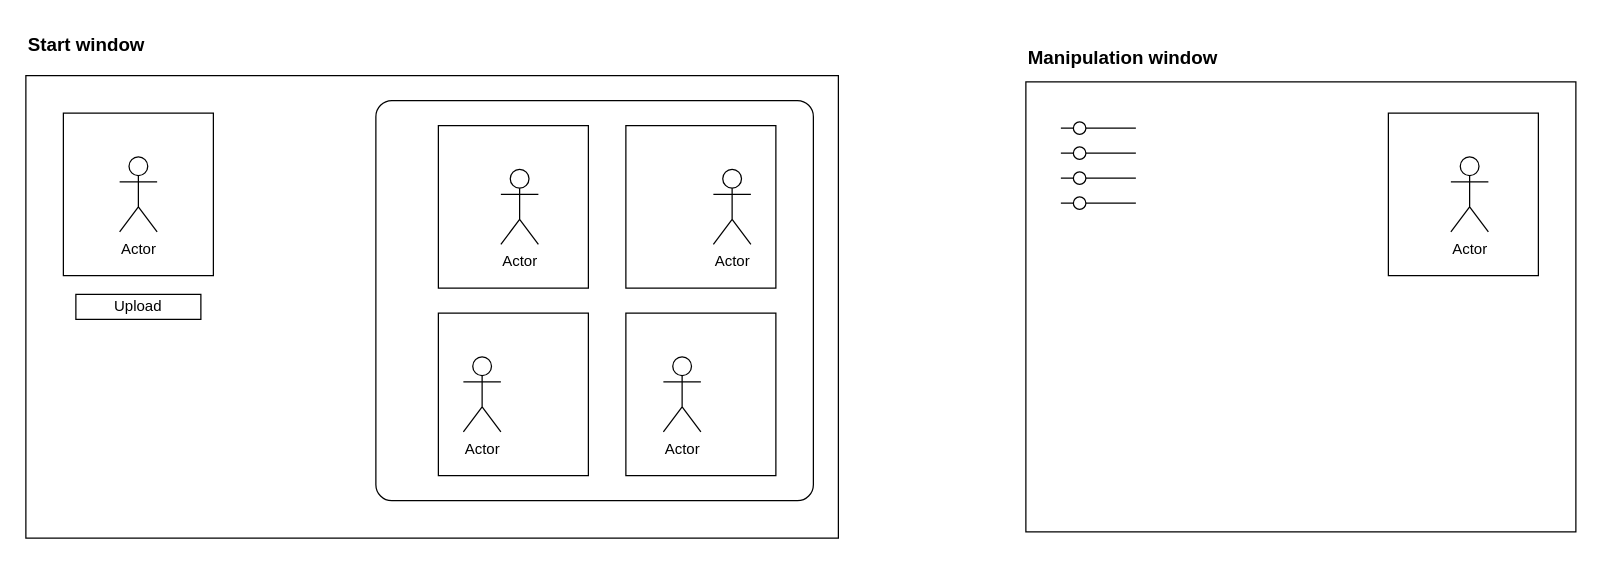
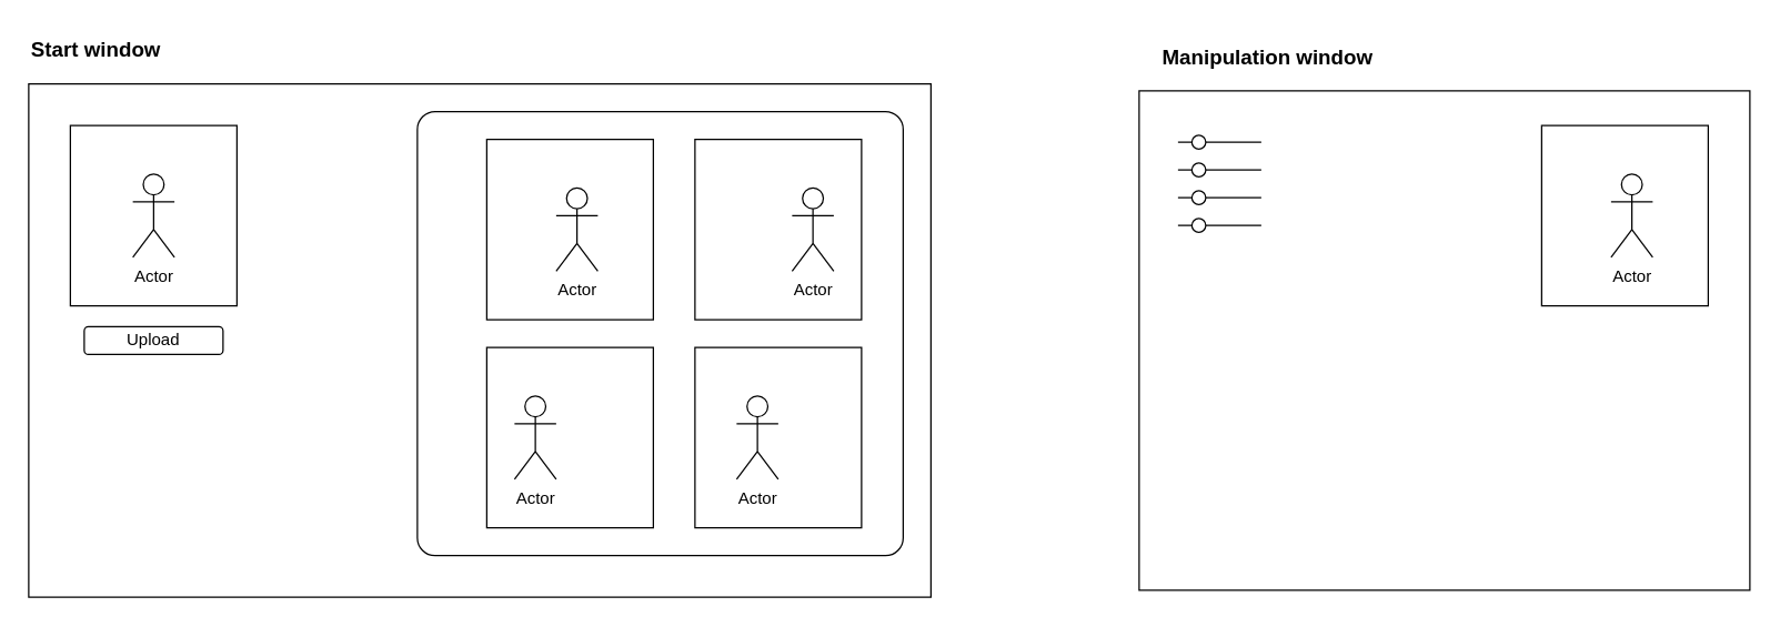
  <mxCell id="0" />
  <mxCell id="1" parent="0" />
  <mxCell id="2" value="" style="rounded=0;whiteSpace=wrap;html=1;" parent="1" vertex="1"><mxGeometry x="20" y="60" width="650" height="370" as="geometry" /></mxCell>
  <mxCell id="3" value="" style="rounded=0;whiteSpace=wrap;html=1;" parent="1" vertex="1"><mxGeometry x="50" y="90" width="120" height="130" as="geometry" /></mxCell>
  <mxCell id="4" value="" style="rounded=1;whiteSpace=wrap;html=1;arcSize=4;" parent="1" vertex="1"><mxGeometry x="300" y="80" width="350" height="320" as="geometry" /></mxCell>
  <mxCell id="5" value="" style="rounded=0;whiteSpace=wrap;html=1;" parent="1" vertex="1"><mxGeometry x="500" y="100" width="120" height="130" as="geometry" /></mxCell>
  <mxCell id="6" value="" style="rounded=0;whiteSpace=wrap;html=1;" parent="1" vertex="1"><mxGeometry x="500" y="250" width="120" height="130" as="geometry" /></mxCell>
  <mxCell id="7" value="" style="rounded=0;whiteSpace=wrap;html=1;" parent="1" vertex="1"><mxGeometry x="350" y="250" width="120" height="130" as="geometry" /></mxCell>
  <mxCell id="8" value="" style="rounded=0;whiteSpace=wrap;html=1;" parent="1" vertex="1"><mxGeometry x="350" y="100" width="120" height="130" as="geometry" /></mxCell>
- <mxCell id="9" value="Upload" style="whiteSpace=wrap;html=1;rounded=0;" parent="1" vertex="1"><mxGeometry x="60" y="235" width="100" height="20" as="geometry" /></mxCell>
+ <mxCell id="9" value="Upload" style="rounded=1;whiteSpace=wrap;html=1;" parent="1" vertex="1"><mxGeometry x="60" y="235" width="100" height="20" as="geometry" /></mxCell>
  <mxCell id="10" value="Actor" style="shape=umlActor;verticalLabelPosition=bottom;verticalAlign=top;html=1;outlineConnect=0;" parent="1" vertex="1"><mxGeometry x="95" y="125" width="30" height="60" as="geometry" /></mxCell>
  <mxCell id="11" value="Actor" style="shape=umlActor;verticalLabelPosition=bottom;verticalAlign=top;html=1;outlineConnect=0;" parent="1" vertex="1"><mxGeometry x="400" y="135" width="30" height="60" as="geometry" /></mxCell>
  <mxCell id="12" value="Actor" style="shape=umlActor;verticalLabelPosition=bottom;verticalAlign=top;html=1;outlineConnect=0;" parent="1" vertex="1"><mxGeometry x="570" y="135" width="30" height="60" as="geometry" /></mxCell>
  <mxCell id="13" value="Actor" style="shape=umlActor;verticalLabelPosition=bottom;verticalAlign=top;html=1;outlineConnect=0;" parent="1" vertex="1"><mxGeometry x="370" y="285" width="30" height="60" as="geometry" /></mxCell>
  <mxCell id="14" value="Actor" style="shape=umlActor;verticalLabelPosition=bottom;verticalAlign=top;html=1;outlineConnect=0;" parent="1" vertex="1"><mxGeometry x="530" y="285" width="30" height="60" as="geometry" /></mxCell>
  <mxCell id="15" value="" style="rounded=0;whiteSpace=wrap;html=1;" parent="1" vertex="1"><mxGeometry x="820" y="65" width="440" height="360" as="geometry" /></mxCell>
  <mxCell id="16" value="" style="rounded=0;whiteSpace=wrap;html=1;" parent="1" vertex="1"><mxGeometry x="1110" y="90" width="120" height="130" as="geometry" /></mxCell>
  <mxCell id="17" value="Actor" style="shape=umlActor;verticalLabelPosition=bottom;verticalAlign=top;html=1;outlineConnect=0;" parent="1" vertex="1"><mxGeometry x="1160" y="125" width="30" height="60" as="geometry" /></mxCell>
  <mxCell id="18" value="" style="group" parent="1" vertex="1" connectable="0"><mxGeometry x="848" y="97" width="60.0" height="10" as="geometry" /></mxCell>
  <mxCell id="19" value="" style="endArrow=none;html=1;startArrow=none;" parent="18" source="21" edge="1"><mxGeometry width="50" height="50" relative="1" as="geometry"><mxPoint x="2.274e-13" y="5" as="sourcePoint" /><mxPoint x="60.0" y="5" as="targetPoint" /></mxGeometry></mxCell>
  <mxCell id="20" value="" style="endArrow=none;html=1;" parent="18" target="21" edge="1"><mxGeometry width="50" height="50" relative="1" as="geometry"><mxPoint y="5" as="sourcePoint" /><mxPoint x="60" y="5" as="targetPoint" /></mxGeometry></mxCell>
  <mxCell id="21" value="" style="ellipse;whiteSpace=wrap;html=1;aspect=fixed;" parent="18" vertex="1"><mxGeometry x="10.0" width="10" height="10" as="geometry" /></mxCell>
  <mxCell id="22" value="" style="group" parent="1" vertex="1" connectable="0"><mxGeometry x="848" y="117" width="60.0" height="10" as="geometry" /></mxCell>
  <mxCell id="23" value="" style="endArrow=none;html=1;startArrow=none;" parent="22" source="25" edge="1"><mxGeometry width="50" height="50" relative="1" as="geometry"><mxPoint x="2.274e-13" y="5" as="sourcePoint" /><mxPoint x="60.0" y="5" as="targetPoint" /></mxGeometry></mxCell>
  <mxCell id="24" value="" style="endArrow=none;html=1;" parent="22" target="25" edge="1"><mxGeometry width="50" height="50" relative="1" as="geometry"><mxPoint y="5" as="sourcePoint" /><mxPoint x="60" y="5" as="targetPoint" /></mxGeometry></mxCell>
  <mxCell id="25" value="" style="ellipse;whiteSpace=wrap;html=1;aspect=fixed;" parent="22" vertex="1"><mxGeometry x="10.0" width="10" height="10" as="geometry" /></mxCell>
  <mxCell id="26" value="" style="group" parent="1" vertex="1" connectable="0"><mxGeometry x="848" y="137" width="60.0" height="10" as="geometry" /></mxCell>
  <mxCell id="27" value="" style="endArrow=none;html=1;startArrow=none;" parent="26" source="29" edge="1"><mxGeometry width="50" height="50" relative="1" as="geometry"><mxPoint x="2.274e-13" y="5" as="sourcePoint" /><mxPoint x="60.0" y="5" as="targetPoint" /></mxGeometry></mxCell>
  <mxCell id="28" value="" style="endArrow=none;html=1;" parent="26" target="29" edge="1"><mxGeometry width="50" height="50" relative="1" as="geometry"><mxPoint y="5" as="sourcePoint" /><mxPoint x="60" y="5" as="targetPoint" /></mxGeometry></mxCell>
  <mxCell id="29" value="" style="ellipse;whiteSpace=wrap;html=1;aspect=fixed;" parent="26" vertex="1"><mxGeometry x="10.0" width="10" height="10" as="geometry" /></mxCell>
  <mxCell id="30" value="" style="group" parent="1" vertex="1" connectable="0"><mxGeometry x="848" y="157" width="60.0" height="10" as="geometry" /></mxCell>
  <mxCell id="31" value="" style="endArrow=none;html=1;startArrow=none;" parent="30" source="33" edge="1"><mxGeometry width="50" height="50" relative="1" as="geometry"><mxPoint x="2.274e-13" y="5" as="sourcePoint" /><mxPoint x="60.0" y="5" as="targetPoint" /></mxGeometry></mxCell>
  <mxCell id="32" value="" style="endArrow=none;html=1;" parent="30" target="33" edge="1"><mxGeometry width="50" height="50" relative="1" as="geometry"><mxPoint y="5" as="sourcePoint" /><mxPoint x="60" y="5" as="targetPoint" /></mxGeometry></mxCell>
  <mxCell id="33" value="" style="ellipse;whiteSpace=wrap;html=1;aspect=fixed;" parent="30" vertex="1"><mxGeometry x="10.0" width="10" height="10" as="geometry" /></mxCell>
  <mxCell id="34" value="Start window" style="text;html=1;strokeColor=none;fillColor=none;align=left;verticalAlign=middle;whiteSpace=wrap;rounded=0;fontStyle=1;fontSize=15;" parent="1" vertex="1"><mxGeometry x="20" y="20" width="190" height="30" as="geometry" /></mxCell>
- <mxCell id="35" value="Manipulation window" style="text;html=1;strokeColor=none;fillColor=none;align=left;verticalAlign=middle;whiteSpace=wrap;rounded=0;fontStyle=1;fontSize=15;" parent="1" vertex="1"><mxGeometry x="820" y="30" width="190" height="30" as="geometry" /></mxCell>
+ <mxCell id="35" value="Manipulation window" style="text;html=1;strokeColor=none;fillColor=none;align=left;verticalAlign=middle;whiteSpace=wrap;rounded=0;fontStyle=1;fontSize=15;" parent="1" vertex="1"><mxGeometry x="835" y="25" width="190" height="30" as="geometry" /></mxCell>
